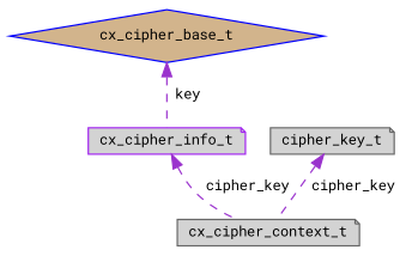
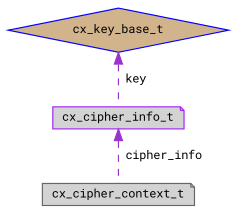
  digraph {
    fontname="Roboto Mono"
    node [color=gray40 fillcolor=lightgrey fontname="Roboto Mono" fontsize=10 shape=note style=filled]
    edge [color=darkorchid3 dir=back fontname="Roboto Mono" fontsize=10 labelfontname=Helvetica labelfontsize=10 style=dashed]
    n1 [fontcolor=black height=0.2 label=cx_cipher_context_t width=0.4]
    n2 [color=purple height=0.2 label=cx_cipher_info_t width=0.4]
-   n3 [color=blue fillcolor=tan height=0.2 label=cx_cipher_base_t shape=diamond width=0.4]
-   n4 [height=0.2 label=cipher_key_t width=0.4]
-   n2 -> n1 [label=" cipher_key"]
+   n3 [color=blue fillcolor=tan height=0.2 label=cx_key_base_t shape=diamond width=0.4]
+   n2 -> n1 [label=" cipher_info"]
    n3 -> n2 [label=" key"]
-   n4 -> n1 [label=" cipher_key"]
  }
